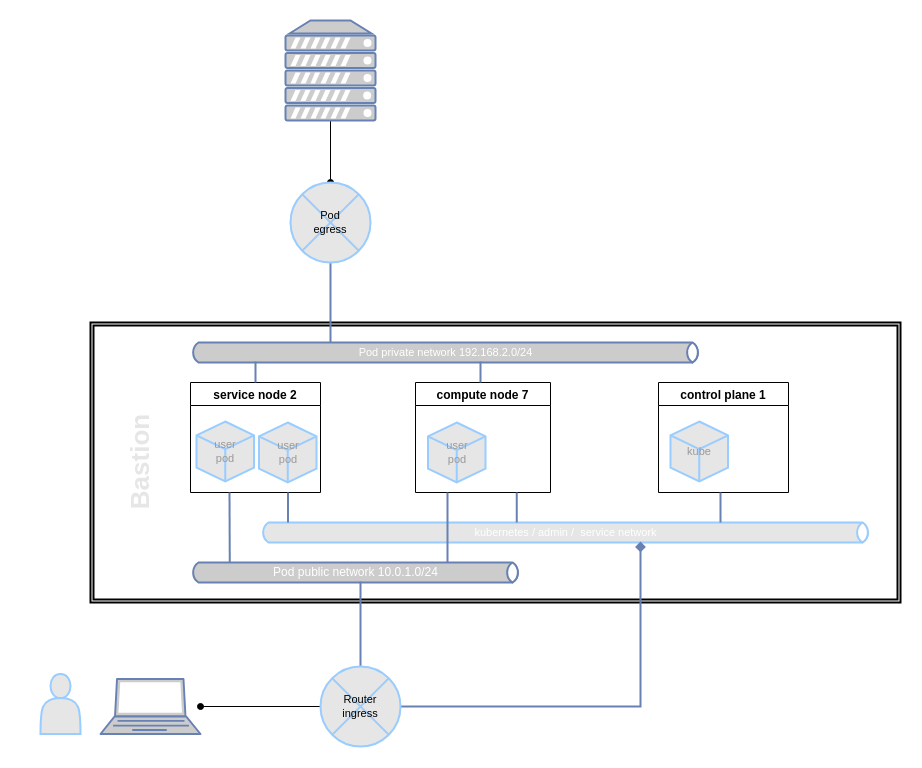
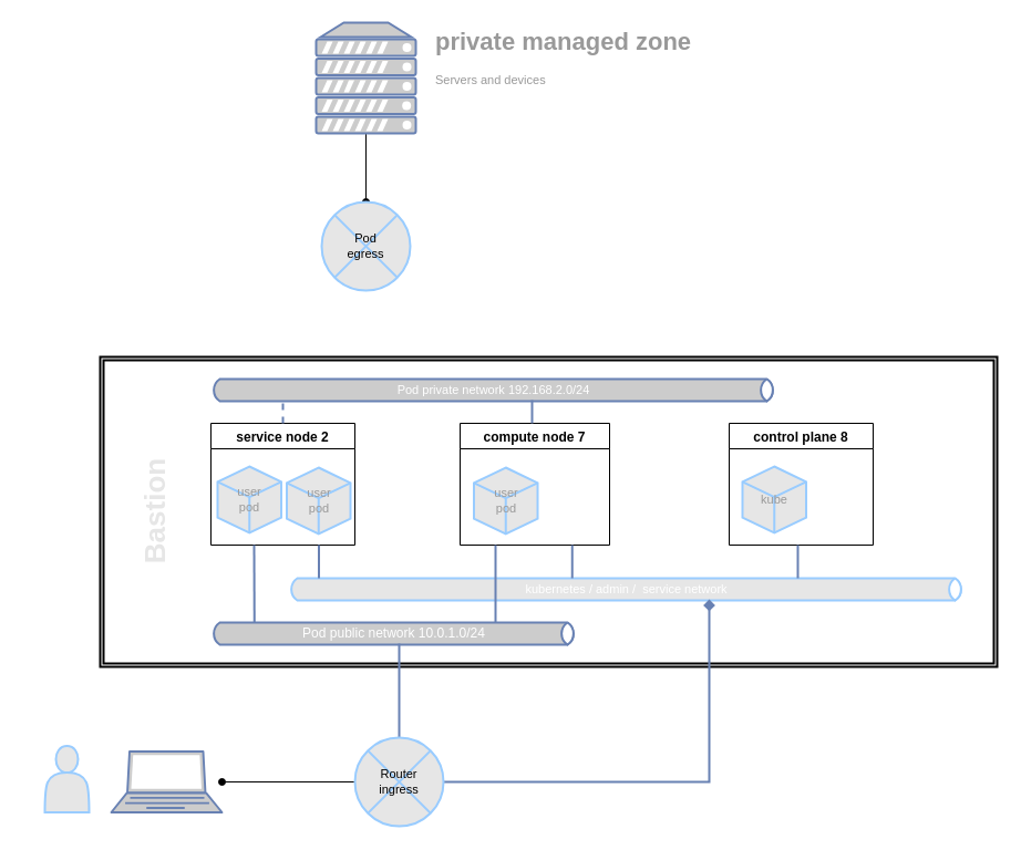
  <mxCell id="0" />
  <mxCell id="1" parent="0" />
  <mxCell id="2" value="" style="shape=ext;double=1;rounded=0;whiteSpace=wrap;html=1;fontSize=11;strokeWidth=2;fillColor=none;" vertex="1" parent="1"><mxGeometry x="90" y="322" width="810" height="280" as="geometry" /></mxCell>
  <mxCell id="3" value="kubernetes / admin /&amp;nbsp; service network" style="html=1;fillColor=#E6E6E6;strokeColor=#99CCFF;gradientColor=none;gradientDirection=north;strokeWidth=2;shape=mxgraph.networks.bus;gradientColor=none;gradientDirection=north;fontColor=#ffffff;perimeter=backbonePerimeter;backboneSize=20;fontSize=11;" vertex="1" parent="1"><mxGeometry x="260" y="522" width="610" height="20" as="geometry" /></mxCell>
  <mxCell id="4" value="service node 2" style="swimlane;" vertex="1" parent="1"><mxGeometry x="190" y="382" width="130" height="110" as="geometry" /></mxCell>
  <mxCell id="5" value="&lt;font color=&quot;#999999&quot;&gt;user&lt;br&gt;pod&lt;/font&gt;" style="html=1;whiteSpace=wrap;shape=isoCube2;backgroundOutline=1;isoAngle=15;fontSize=11;strokeColor=#99CCFF;strokeWidth=2;fillColor=#E6E6E6;" vertex="1" parent="4"><mxGeometry x="6" y="39" width="57.5" height="60" as="geometry" /></mxCell>
  <mxCell id="6" value="&lt;font color=&quot;#999999&quot;&gt;user&lt;br&gt;pod&lt;/font&gt;" style="html=1;whiteSpace=wrap;shape=isoCube2;backgroundOutline=1;isoAngle=15;fontSize=11;strokeColor=#99CCFF;strokeWidth=2;fillColor=#E6E6E6;" vertex="1" parent="4"><mxGeometry x="68.5" y="40" width="57.5" height="60" as="geometry" /></mxCell>
  <mxCell id="7" value="compute node 7" style="swimlane;" vertex="1" parent="1"><mxGeometry x="415" y="382" width="135" height="110" as="geometry" /></mxCell>
  <mxCell id="8" value="&lt;font color=&quot;#999999&quot;&gt;user&lt;br&gt;pod&lt;/font&gt;" style="html=1;whiteSpace=wrap;shape=isoCube2;backgroundOutline=1;isoAngle=15;fontSize=11;strokeColor=#99CCFF;strokeWidth=2;fillColor=#E6E6E6;" vertex="1" parent="7"><mxGeometry x="12.5" y="40" width="57.5" height="60" as="geometry" /></mxCell>
- <mxCell id="9" value="control plane 1" style="swimlane;" vertex="1" parent="1"><mxGeometry x="658" y="382" width="130" height="110" as="geometry" /></mxCell>
+ <mxCell id="9" value="control plane 8" style="swimlane;" vertex="1" parent="1"><mxGeometry x="658" y="382" width="130" height="110" as="geometry" /></mxCell>
  <mxCell id="10" value="&lt;font color=&quot;#999999&quot;&gt;kube&lt;/font&gt;" style="html=1;whiteSpace=wrap;shape=isoCube2;backgroundOutline=1;isoAngle=15;fontSize=11;strokeColor=#99CCFF;strokeWidth=2;fillColor=#E6E6E6;" vertex="1" parent="9"><mxGeometry x="12" y="39" width="57.5" height="60" as="geometry" /></mxCell>
  <mxCell id="11" value="Pod public network&amp;nbsp;10.0.1.0/24" style="html=1;fillColor=#CCCCCC;strokeColor=#6881B3;gradientColor=none;gradientDirection=north;strokeWidth=2;shape=mxgraph.networks.bus;gradientColor=none;gradientDirection=north;fontColor=#ffffff;perimeter=backbonePerimeter;backboneSize=20;" vertex="1" parent="1"><mxGeometry x="190" y="542" width="330" height="60" as="geometry" /></mxCell>
  <mxCell id="12" value="" style="strokeColor=#6881B3;edgeStyle=none;rounded=0;endArrow=none;html=1;strokeWidth=2;entryX=0.119;entryY=0.338;entryDx=0;entryDy=0;entryPerimeter=0;" edge="1" target="11" parent="1"><mxGeometry relative="1" as="geometry"><mxPoint x="229" y="492" as="sourcePoint" /></mxGeometry></mxCell>
  <mxCell id="13" value="" style="strokeColor=#6881B3;edgeStyle=none;rounded=0;endArrow=none;html=1;strokeWidth=2;" edge="1" parent="1"><mxGeometry relative="1" as="geometry"><mxPoint x="447" y="492" as="sourcePoint" /><mxPoint x="447" y="562" as="targetPoint" /></mxGeometry></mxCell>
  <mxCell id="14" value="" style="strokeColor=#6881B3;edgeStyle=none;rounded=0;endArrow=none;html=1;strokeWidth=2;exitX=0.5;exitY=0;exitDx=0;exitDy=0;" edge="1" target="11" parent="1" source="24"><mxGeometry relative="1" as="geometry"><mxPoint x="350" y="682" as="sourcePoint" /></mxGeometry></mxCell>
  <mxCell id="15" value="Pod private network&amp;nbsp;192.168.2.0/24" style="html=1;fillColor=#CCCCCC;strokeColor=#6881B3;gradientColor=none;gradientDirection=north;strokeWidth=2;shape=mxgraph.networks.bus;gradientColor=none;gradientDirection=north;fontColor=#ffffff;perimeter=backbonePerimeter;backboneSize=20;fontSize=11;" vertex="1" parent="1"><mxGeometry x="190" y="342" width="510" height="20" as="geometry" /></mxCell>
- <mxCell id="16" value="" style="strokeColor=#6881B3;edgeStyle=none;rounded=0;endArrow=none;html=1;strokeWidth=2;fontSize=11;exitX=0.5;exitY=1;exitDx=0;exitDy=0;" edge="1" target="15" parent="1" source="30"><mxGeometry relative="1" as="geometry"><mxPoint x="260" y="262" as="sourcePoint" /></mxGeometry></mxCell>
- <mxCell id="17" value="" style="strokeColor=#6881B3;edgeStyle=none;rounded=0;endArrow=none;html=1;strokeWidth=2;fontSize=11;exitX=0.5;exitY=0;exitDx=0;exitDy=0;" edge="1" target="15" parent="1" source="4"><mxGeometry relative="1" as="geometry"><mxPoint x="420" y="382" as="sourcePoint" /></mxGeometry></mxCell>
+ <mxCell id="17" value="" style="strokeColor=#6881B3;edgeStyle=none;rounded=0;endArrow=none;html=1;strokeWidth=2;fontSize=11;exitX=0.5;exitY=0;exitDx=0;exitDy=0;dashed=1;" edge="1" target="15" parent="1" source="4"><mxGeometry relative="1" as="geometry"><mxPoint x="420" y="382" as="sourcePoint" /></mxGeometry></mxCell>
  <mxCell id="18" value="" style="strokeColor=#6881B3;edgeStyle=none;rounded=0;endArrow=none;html=1;strokeWidth=2;fontSize=11;" edge="1" target="15" parent="1"><mxGeometry relative="1" as="geometry"><mxPoint x="480" y="382" as="sourcePoint" /></mxGeometry></mxCell>
  <mxCell id="19" value="" style="strokeColor=#6881B3;edgeStyle=none;rounded=0;endArrow=none;html=1;strokeWidth=2;fontSize=11;exitX=0.75;exitY=1;exitDx=0;exitDy=0;" edge="1" target="3" parent="1" source="4"><mxGeometry relative="1" as="geometry"><mxPoint x="320" y="472" as="sourcePoint" /></mxGeometry></mxCell>
  <mxCell id="20" value="" style="strokeColor=#6881B3;edgeStyle=none;rounded=0;endArrow=none;html=1;strokeWidth=2;fontSize=11;" edge="1" target="3" parent="1"><mxGeometry relative="1" as="geometry"><mxPoint x="720" y="492" as="sourcePoint" /></mxGeometry></mxCell>
  <mxCell id="21" value="" style="strokeColor=#6881B3;edgeStyle=none;rounded=0;endArrow=diamond;html=1;strokeWidth=2;fontSize=11;exitX=1;exitY=0.5;exitDx=0;exitDy=0;" edge="1" target="3" parent="1" source="24"><mxGeometry relative="1" as="geometry"><mxPoint x="600" y="682" as="sourcePoint" /><Array as="points"><mxPoint x="640" y="706" /></Array></mxGeometry></mxCell>
  <mxCell id="22" value="" style="strokeColor=#6881B3;edgeStyle=none;rounded=0;endArrow=none;html=1;strokeWidth=2;fontSize=11;exitX=0.75;exitY=1;exitDx=0;exitDy=0;" edge="1" target="3" parent="1" source="7"><mxGeometry relative="1" as="geometry"><mxPoint x="510" y="592" as="sourcePoint" /></mxGeometry></mxCell>
  <mxCell id="23" value="" style="edgeStyle=orthogonalEdgeStyle;rounded=0;orthogonalLoop=1;jettySize=auto;html=1;fontSize=11;endArrow=oval;endFill=1;" edge="1" parent="1" source="24" target="27"><mxGeometry relative="1" as="geometry" /></mxCell>
  <mxCell id="24" value="Router&lt;br&gt;ingress" style="shape=sumEllipse;perimeter=ellipsePerimeter;whiteSpace=wrap;html=1;backgroundOutline=1;fontSize=11;strokeColor=#99CCFF;strokeWidth=2;fillColor=#E6E6E6;" vertex="1" parent="1"><mxGeometry x="320" y="666" width="80" height="80" as="geometry" /></mxCell>
  <mxCell id="25" value="" style="shape=actor;whiteSpace=wrap;html=1;fontSize=11;strokeColor=#99CCFF;strokeWidth=2;fillColor=#E6E6E6;" vertex="1" parent="1"><mxGeometry x="40" y="673.5" width="40" height="60" as="geometry" /></mxCell>
  <mxCell id="26" style="edgeStyle=orthogonalEdgeStyle;rounded=0;orthogonalLoop=1;jettySize=auto;html=1;exitX=0.5;exitY=1;exitDx=0;exitDy=0;fontSize=11;" edge="1" parent="1" source="25" target="25"><mxGeometry relative="1" as="geometry" /></mxCell>
  <mxCell id="27" value="" style="fontColor=#0066CC;verticalAlign=top;verticalLabelPosition=bottom;labelPosition=center;align=center;html=1;outlineConnect=0;fillColor=#CCCCCC;strokeColor=#6881B3;gradientColor=none;gradientDirection=north;strokeWidth=2;shape=mxgraph.networks.laptop;fontSize=11;" vertex="1" parent="1"><mxGeometry x="100" y="678.5" width="100" height="55" as="geometry" /></mxCell>
  <mxCell id="28" value="" style="edgeStyle=orthogonalEdgeStyle;rounded=0;orthogonalLoop=1;jettySize=auto;html=1;fontSize=11;fontColor=#999999;endArrow=oval;endFill=1;" edge="1" parent="1" source="29" target="30"><mxGeometry relative="1" as="geometry" /></mxCell>
  <mxCell id="29" value="" style="fontColor=#0066CC;verticalAlign=top;verticalLabelPosition=bottom;labelPosition=center;align=center;html=1;outlineConnect=0;fillColor=#CCCCCC;strokeColor=#6881B3;gradientColor=none;gradientDirection=north;strokeWidth=2;shape=mxgraph.networks.server;fontSize=11;" vertex="1" parent="1"><mxGeometry x="285" y="20" width="90" height="100" as="geometry" /></mxCell>
  <mxCell id="30" value="Pod&lt;br&gt;egress" style="shape=sumEllipse;perimeter=ellipsePerimeter;whiteSpace=wrap;html=1;backgroundOutline=1;fontSize=11;strokeColor=#99CCFF;strokeWidth=2;fillColor=#E6E6E6;" vertex="1" parent="1"><mxGeometry x="290" y="182" width="80" height="80" as="geometry" /></mxCell>
+ <mxCell id="31" value="&lt;h1&gt;private managed zone&lt;/h1&gt;&lt;p&gt;Servers and devices&lt;/p&gt;" style="text;html=1;strokeColor=none;fillColor=none;spacing=5;spacingTop=-20;whiteSpace=wrap;overflow=hidden;rounded=0;fontSize=11;fontColor=#999999;" vertex="1" parent="1"><mxGeometry x="387.5" y="20" width="312.5" height="120" as="geometry" /></mxCell>
  <mxCell id="32" value="&lt;font style=&quot;font-size: 26px&quot;&gt;Bastion&lt;/font&gt;" style="text;strokeColor=none;fillColor=none;html=1;fontSize=24;fontStyle=1;verticalAlign=middle;align=center;fontColor=#E6E6E6;rotation=-90;" vertex="1" parent="1"><mxGeometry x="20" y="442" width="240" height="40" as="geometry" /></mxCell>
